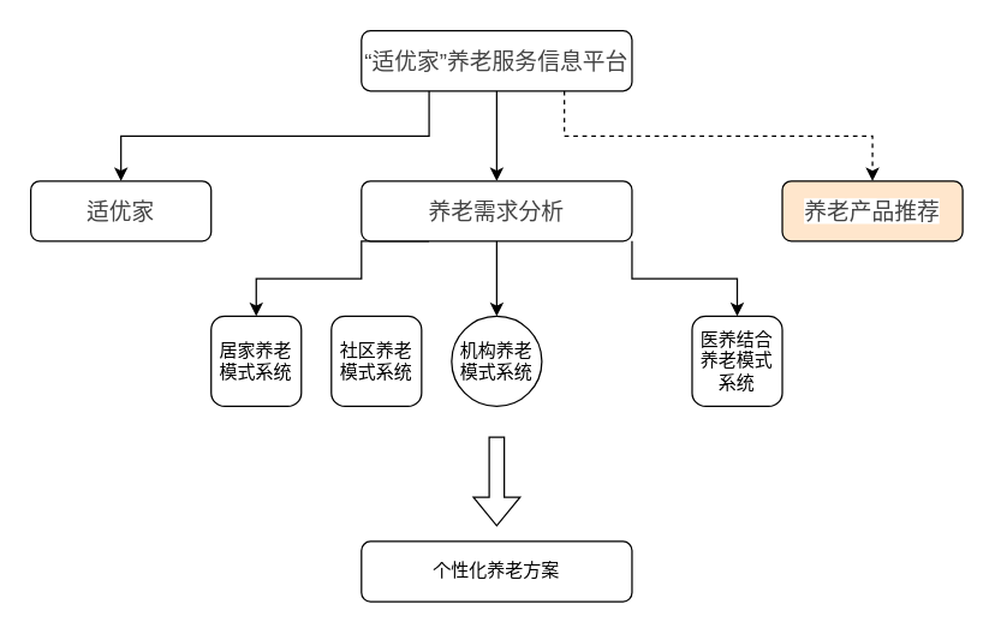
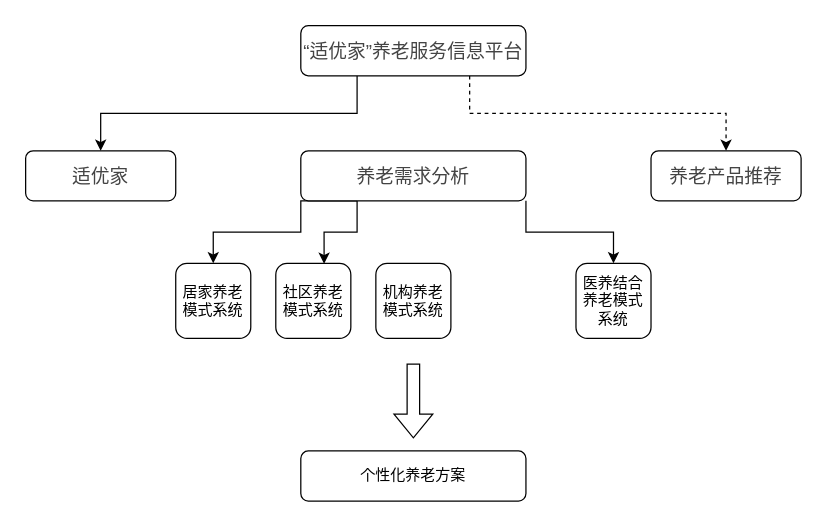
  <mxCell id="0" />
  <mxCell id="1" parent="0" />
  <mxCell id="2" value="&lt;div style=&quot;text-align: left&quot;&gt;&lt;font color=&quot;#444444&quot;&gt;&lt;span style=&quot;font-size: 15px ; background-color: rgb(255 , 255 , 255)&quot;&gt;适优家&lt;/span&gt;&lt;/font&gt;&lt;/div&gt;" style="rounded=1;whiteSpace=wrap;html=1;fontSize=12;glass=0;strokeWidth=1;shadow=0;" vertex="1" parent="1"><mxGeometry x="20" y="120" width="120" height="40" as="geometry" /></mxCell>
- <mxCell id="3" value="&lt;div style=&quot;text-align: left&quot;&gt;&lt;font color=&quot;#444444&quot;&gt;&lt;span style=&quot;font-size: 15px ; background-color: rgb(255 , 255 , 255)&quot;&gt;养老产品推荐&lt;/span&gt;&lt;/font&gt;&lt;/div&gt;" style="rounded=1;whiteSpace=wrap;html=1;fontSize=12;glass=0;strokeWidth=1;shadow=0;fillColor=#ffe6cc;" vertex="1" parent="1"><mxGeometry x="520" y="120" width="120" height="40" as="geometry" /></mxCell>
- <mxCell id="4" value="" style="edgeStyle=orthogonalEdgeStyle;rounded=0;orthogonalLoop=1;jettySize=auto;html=1;" edge="1" parent="1" source="7" target="17"><mxGeometry relative="1" as="geometry" /></mxCell>
+ <mxCell id="3" value="&lt;div style=&quot;text-align: left&quot;&gt;&lt;font color=&quot;#444444&quot;&gt;&lt;span style=&quot;font-size: 15px ; background-color: rgb(255 , 255 , 255)&quot;&gt;养老产品推荐&lt;/span&gt;&lt;/font&gt;&lt;/div&gt;" style="rounded=1;whiteSpace=wrap;html=1;fontSize=12;glass=0;strokeWidth=1;shadow=0;" vertex="1" parent="1"><mxGeometry x="520" y="120" width="120" height="40" as="geometry" /></mxCell>
  <mxCell id="5" style="edgeStyle=orthogonalEdgeStyle;rounded=0;orthogonalLoop=1;jettySize=auto;html=1;exitX=0.25;exitY=1;exitDx=0;exitDy=0;" edge="1" parent="1" source="7" target="2"><mxGeometry relative="1" as="geometry" /></mxCell>
  <mxCell id="6" style="edgeStyle=orthogonalEdgeStyle;rounded=0;orthogonalLoop=1;jettySize=auto;html=1;exitX=0.75;exitY=1;exitDx=0;exitDy=0;entryX=0.5;entryY=0;entryDx=0;entryDy=0;dashed=1;" edge="1" parent="1" source="7" target="3"><mxGeometry relative="1" as="geometry" /></mxCell>
  <mxCell id="7" value="&lt;span style=&quot;color: rgb(68 , 68 , 68) ; font-family: &amp;#34;arial&amp;#34; , ; font-size: 15px ; text-align: left ; background-color: rgb(255 , 255 , 255)&quot;&gt;“适优家”养老服务信息平台&lt;/span&gt;" style="rounded=1;whiteSpace=wrap;html=1;fontSize=12;glass=0;strokeWidth=1;shadow=0;" vertex="1" parent="1"><mxGeometry x="240" y="20" width="180" height="40" as="geometry" /></mxCell>
  <mxCell id="8" value="居家养老模式系统" style="rounded=1;whiteSpace=wrap;html=1;fontSize=12;glass=0;strokeWidth=1;shadow=0;" vertex="1" parent="1"><mxGeometry x="140" y="210" width="60" height="60" as="geometry" /></mxCell>
  <mxCell id="9" style="edgeStyle=orthogonalEdgeStyle;shape=flexArrow;rounded=0;orthogonalLoop=1;jettySize=auto;html=1;" edge="1" parent="1"><mxGeometry relative="1" as="geometry"><mxPoint x="330" y="350" as="targetPoint" /><mxPoint x="330" y="290" as="sourcePoint" /></mxGeometry></mxCell>
- <mxCell id="10" value="机构养老模式系统" style="ellipse;whiteSpace=wrap;html=1;fontSize=12;glass=0;strokeWidth=1;shadow=0;" vertex="1" parent="1"><mxGeometry x="300" y="210" width="60" height="60" as="geometry" /></mxCell>
+ <mxCell id="10" value="机构养老模式系统" style="rounded=1;whiteSpace=wrap;html=1;fontSize=12;glass=0;strokeWidth=1;shadow=0;" vertex="1" parent="1"><mxGeometry x="300" y="210" width="60" height="60" as="geometry" /></mxCell>
  <mxCell id="11" value="医养结合养老模式系统" style="rounded=1;whiteSpace=wrap;html=1;fontSize=12;glass=0;strokeWidth=1;shadow=0;" vertex="1" parent="1"><mxGeometry x="460" y="210" width="60" height="60" as="geometry" /></mxCell>
  <mxCell id="12" value="社区养老模式系统" style="rounded=1;whiteSpace=wrap;html=1;fontSize=12;glass=0;strokeWidth=1;shadow=0;" vertex="1" parent="1"><mxGeometry x="220" y="210" width="60" height="60" as="geometry" /></mxCell>
- <mxCell id="13" style="edgeStyle=orthogonalEdgeStyle;rounded=0;orthogonalLoop=1;jettySize=auto;html=1;exitX=0.5;exitY=1;exitDx=0;exitDy=0;entryX=0.5;entryY=0;entryDx=0;entryDy=0;" edge="1" parent="1" source="17" target="10"><mxGeometry relative="1" as="geometry" /></mxCell>
  <mxCell id="14" style="edgeStyle=orthogonalEdgeStyle;rounded=0;orthogonalLoop=1;jettySize=auto;html=1;exitX=0.25;exitY=1;exitDx=0;exitDy=0;entryX=0.5;entryY=0;entryDx=0;entryDy=0;exitPerimeter=0;" edge="1" parent="1" source="17" target="8"><mxGeometry relative="1" as="geometry"><Array as="points"><mxPoint x="240" y="160" /><mxPoint x="240" y="185" /><mxPoint x="170" y="185" /></Array></mxGeometry></mxCell>
+ <mxCell id="15" style="edgeStyle=orthogonalEdgeStyle;rounded=0;orthogonalLoop=1;jettySize=auto;html=1;exitX=0.25;exitY=1;exitDx=0;exitDy=0;entryX=0.644;entryY=0.006;entryDx=0;entryDy=0;entryPerimeter=0;" edge="1" parent="1" source="17" target="12"><mxGeometry relative="1" as="geometry"><Array as="points"><mxPoint x="285" y="185" /><mxPoint x="259" y="185" /></Array></mxGeometry></mxCell>
  <mxCell id="16" style="edgeStyle=orthogonalEdgeStyle;rounded=0;orthogonalLoop=1;jettySize=auto;html=1;exitX=1;exitY=1;exitDx=0;exitDy=0;entryX=0.5;entryY=0;entryDx=0;entryDy=0;" edge="1" parent="1" source="17" target="11"><mxGeometry relative="1" as="geometry"><Array as="points"><mxPoint x="420" y="185" /><mxPoint x="490" y="185" /></Array></mxGeometry></mxCell>
  <mxCell id="17" value="&lt;div style=&quot;text-align: left&quot;&gt;&lt;font color=&quot;#444444&quot;&gt;&lt;span style=&quot;font-size: 15px ; background-color: rgb(255 , 255 , 255)&quot;&gt;养老需求分析&lt;/span&gt;&lt;/font&gt;&lt;/div&gt;" style="rounded=1;whiteSpace=wrap;html=1;fontSize=12;glass=0;strokeWidth=1;shadow=0;" vertex="1" parent="1"><mxGeometry x="240" y="120" width="180" height="40" as="geometry" /></mxCell>
  <mxCell id="18" value="&lt;span&gt;个性化养老方案&lt;/span&gt;" style="rounded=1;whiteSpace=wrap;html=1;fontSize=12;glass=0;strokeWidth=1;shadow=0;" vertex="1" parent="1"><mxGeometry x="240" y="360" width="180" height="40" as="geometry" /></mxCell>
